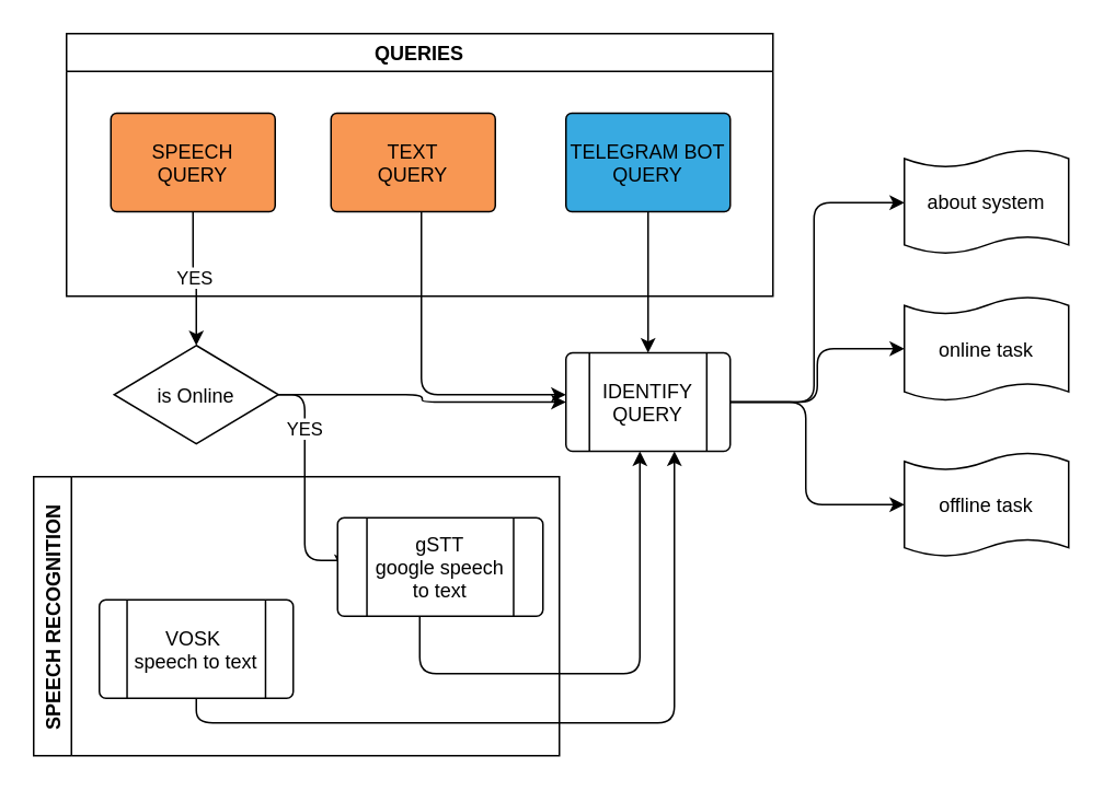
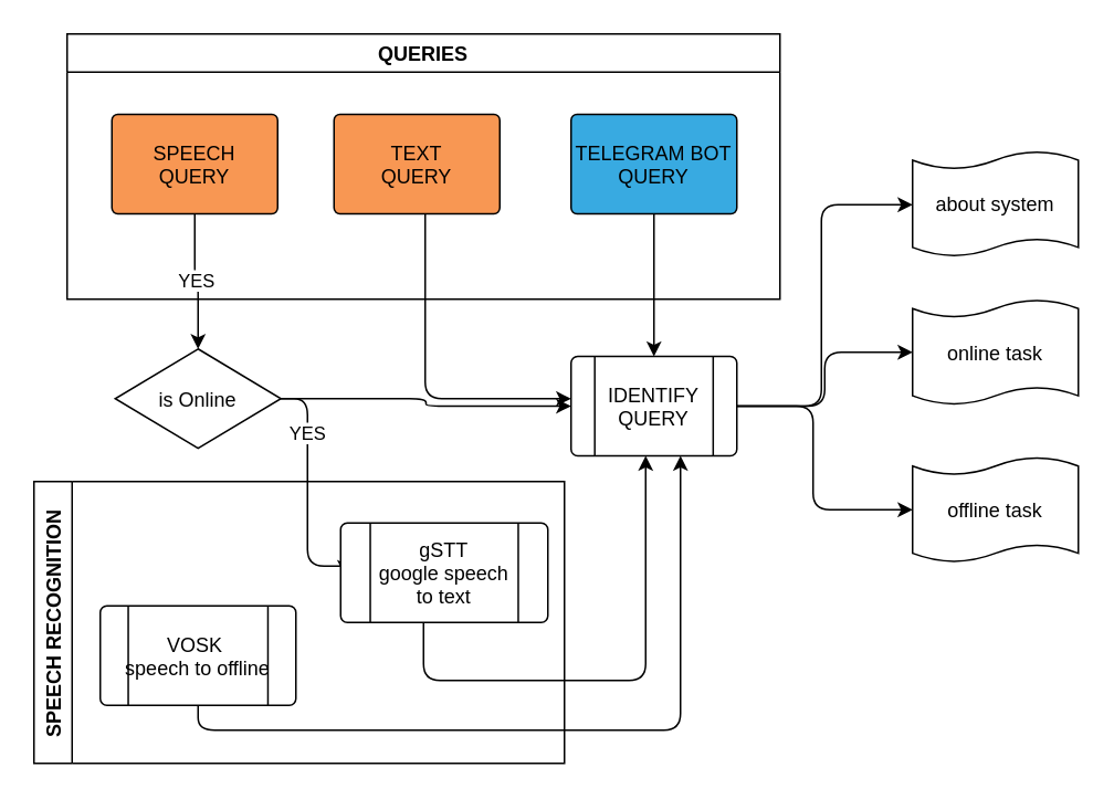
  <mxCell id="0" />
  <mxCell id="1" parent="0" />
  <mxCell id="2" value="QUERIES" style="swimlane;" parent="1" vertex="1"><mxGeometry x="40" y="20" width="430" height="160" as="geometry"><mxRectangle x="20" y="20" width="130" height="23" as="alternateBounds" /></mxGeometry></mxCell>
  <mxCell id="3" value="SPEECH &#10;QUERY" style="shape=mxgraph.flowchart.process;fillColor=#F89753;" parent="2" vertex="1"><mxGeometry x="27" y="48.5" width="100" height="60" as="geometry" /></mxCell>
  <mxCell id="4" value="TELEGRAM BOT&#10;QUERY" style="shape=mxgraph.flowchart.process;fillColor=#38AAE1;" parent="2" vertex="1"><mxGeometry x="304" y="48.5" width="100" height="60" as="geometry" /></mxCell>
  <mxCell id="5" value="TEXT&#10;QUERY" style="shape=mxgraph.flowchart.process;fillColor=#F89753;" parent="2" vertex="1"><mxGeometry x="161" y="48.5" width="100" height="60" as="geometry" /></mxCell>
  <mxCell id="6" value="about system" style="shape=mxgraph.flowchart.paper_tape;" parent="1" vertex="1"><mxGeometry x="550" y="90" width="100" height="65" as="geometry" /></mxCell>
  <mxCell id="7" value="online task" style="shape=mxgraph.flowchart.paper_tape;" parent="1" vertex="1"><mxGeometry x="550" y="179.5" width="100" height="65" as="geometry" /></mxCell>
  <mxCell id="8" value="offline task" style="shape=mxgraph.flowchart.paper_tape;" parent="1" vertex="1"><mxGeometry x="550" y="274.5" width="100" height="65" as="geometry" /></mxCell>
  <mxCell id="9" style="edgeStyle=orthogonalEdgeStyle;orthogonalLoop=1;jettySize=auto;html=1;" parent="1" source="21" target="6" edge="1"><mxGeometry relative="1" as="geometry"><Array as="points"><mxPoint x="495" y="245" /><mxPoint x="495" y="123" /></Array><mxPoint x="470" y="350" as="sourcePoint" /></mxGeometry></mxCell>
  <mxCell id="10" style="edgeStyle=orthogonalEdgeStyle;orthogonalLoop=1;jettySize=auto;html=1;" parent="1" source="21" target="7" edge="1"><mxGeometry relative="1" as="geometry" /></mxCell>
  <mxCell id="11" style="edgeStyle=orthogonalEdgeStyle;orthogonalLoop=1;jettySize=auto;html=1;" parent="1" source="21" target="8" edge="1"><mxGeometry relative="1" as="geometry"><Array as="points"><mxPoint x="490" y="245" /><mxPoint x="490" y="307" /></Array></mxGeometry></mxCell>
  <mxCell id="12" value="is Online" style="shape=mxgraph.flowchart.decision;" parent="1" vertex="1"><mxGeometry x="69" y="210" width="100" height="60" as="geometry" /></mxCell>
  <mxCell id="13" value="YES" style="edgeStyle=orthogonalEdgeStyle;orthogonalLoop=1;jettySize=auto;html=1;" parent="1" source="3" target="12" edge="1"><mxGeometry relative="1" as="geometry"><mxPoint x="121.5" y="253" as="sourcePoint" /></mxGeometry></mxCell>
  <mxCell id="14" value="YES" style="edgeStyle=orthogonalEdgeStyle;orthogonalLoop=1;jettySize=auto;html=1;entryX=0.018;entryY=0.523;entryDx=0;entryDy=0;entryPerimeter=0;" parent="1" source="12" target="19" edge="1"><mxGeometry x="-0.483" relative="1" as="geometry"><mxPoint x="221.5" y="278" as="targetPoint" /><Array as="points"><mxPoint x="185" y="240" /><mxPoint x="185" y="341" /></Array><mxPoint as="offset" /></mxGeometry></mxCell>
  <mxCell id="15" value="" style="edgeStyle=orthogonalEdgeStyle;orthogonalLoop=1;jettySize=auto;html=1;" parent="1" source="12" target="21" edge="1"><mxGeometry relative="1" as="geometry" /></mxCell>
  <mxCell id="16" value="" style="edgeStyle=orthogonalEdgeStyle;orthogonalLoop=1;jettySize=auto;html=1;" parent="1" source="19" target="21" edge="1"><mxGeometry relative="1" as="geometry"><mxPoint x="376" y="278" as="targetPoint" /><Array as="points"><mxPoint x="255" y="410" /><mxPoint x="389" y="410" /></Array></mxGeometry></mxCell>
  <mxCell id="17" style="edgeStyle=orthogonalEdgeStyle;orthogonalLoop=1;jettySize=auto;html=1;" parent="1" source="20" target="21" edge="1"><mxGeometry relative="1" as="geometry"><mxPoint x="193.5" y="389" as="sourcePoint" /><mxPoint x="415.429" y="253" as="targetPoint" /><Array as="points"><mxPoint x="119" y="440" /><mxPoint x="410" y="440" /></Array></mxGeometry></mxCell>
  <mxCell id="18" value="SPEECH RECOGNITION" style="swimlane;horizontal=0;" parent="1" vertex="1"><mxGeometry y="290" width="320" height="170" as="geometry" x="20"><mxRectangle y="290" width="30" height="160" as="alternateBounds" /></mxGeometry></mxCell>
  <mxCell id="19" value="gSTT&#10;google speech &#10;to text" style="shape=mxgraph.flowchart.predefined_process;" parent="18" vertex="1"><mxGeometry x="185" y="25" width="125" height="60" as="geometry" /></mxCell>
- <mxCell id="20" value="VOSK &#10;speech to text" style="shape=mxgraph.flowchart.predefined_process;" parent="18" vertex="1"><mxGeometry x="40" y="75" width="118" height="60" as="geometry" /></mxCell>
+ <mxCell id="20" value="VOSK &#10;speech to offline" style="shape=mxgraph.flowchart.predefined_process;" parent="18" vertex="1"><mxGeometry x="40" y="75" width="118" height="60" as="geometry" /></mxCell>
  <mxCell id="21" value="IDENTIFY&#10;QUERY" style="shape=mxgraph.flowchart.predefined_process;" parent="1" vertex="1"><mxGeometry x="344" y="214.5" width="100" height="60" as="geometry" /></mxCell>
  <mxCell id="22" style="edgeStyle=orthogonalEdgeStyle;orthogonalLoop=1;jettySize=auto;html=1;" parent="1" source="4" target="21" edge="1"><mxGeometry relative="1" as="geometry"><mxPoint x="398.5" y="193" as="targetPoint" /></mxGeometry></mxCell>
  <mxCell id="23" style="edgeStyle=orthogonalEdgeStyle;orthogonalLoop=1;jettySize=auto;html=1;" parent="1" source="5" target="21" edge="1"><mxGeometry relative="1" as="geometry"><Array as="points"><mxPoint x="256" y="240" /></Array></mxGeometry></mxCell>
